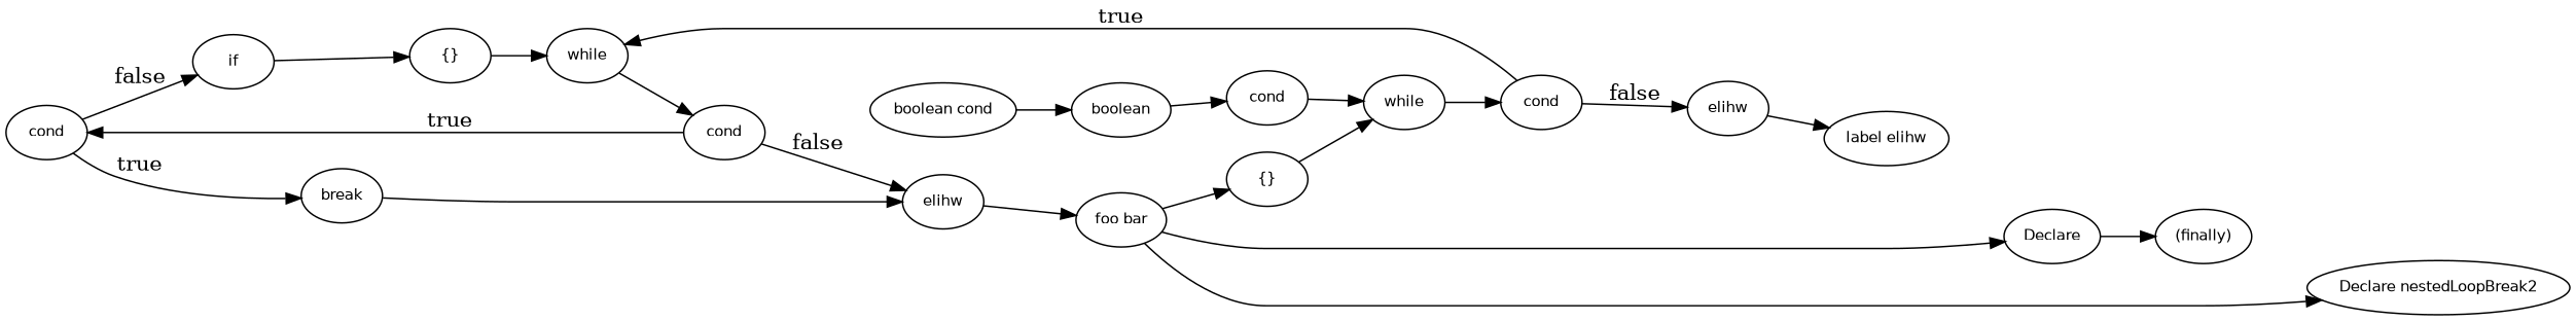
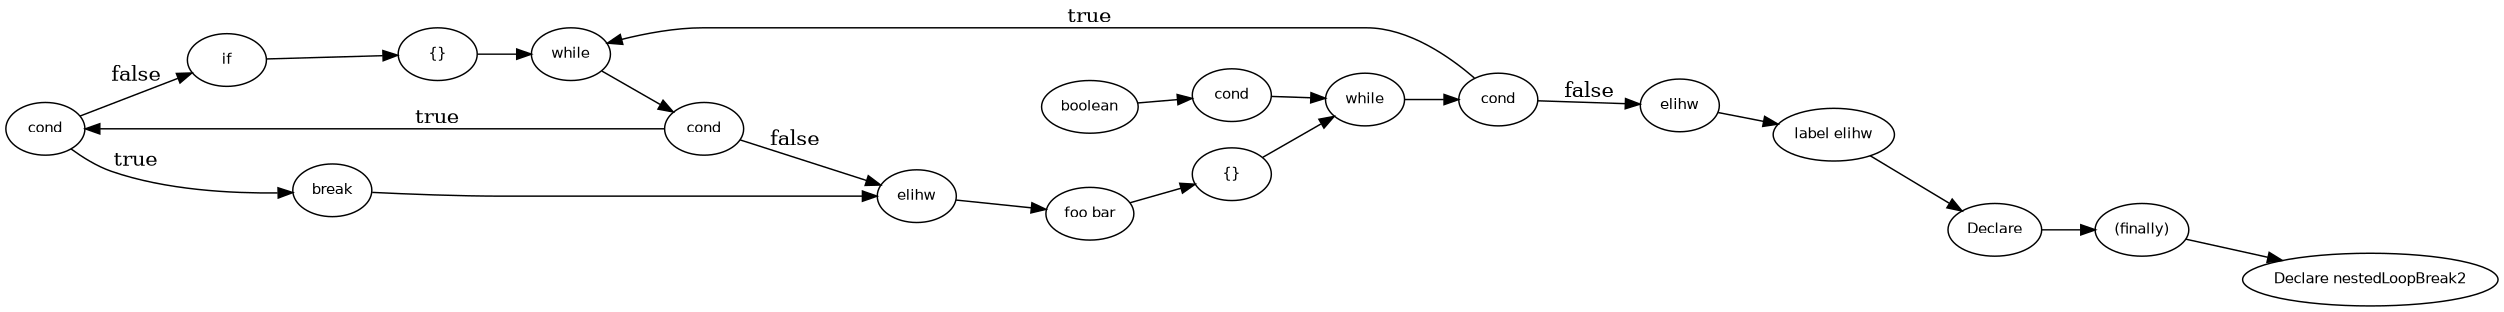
  digraph {
    rankdir=LR
    node [fontname=Helvetica fontsize=10]
    n1 [label=cond]
    n2 [label=if]
    n3 [label=break]
    n4 [label="{}"]
    n5 [label=elihw]
    n6 [label=while]
    n7 [label=cond]
    n8 [label="foo bar"]
    n9 [label="{}"]
    n10 [label=while]
    n11 [label=cond]
    n12 [label=elihw]
    n13 [label="label elihw"]
    n14 [label=Declare]
    n15 [label="(finally)"]
    n16 [label=cond]
    n17 [label=boolean]
-   n18 [label="boolean cond"]
    n19 [label="Declare nestedLoopBreak2"]
    n1 -> n2 [label=false]
    n1 -> n3 [label=true]
    n2 -> n4
    n3 -> n5
    n4 -> n6
    n5 -> n8
    n6 -> n7
    n7 -> n1 [label=true]
    n7 -> n5 [label=false]
    n8 -> n9
    n9 -> n10
    n10 -> n11
    n11 -> n6 [label=true]
    n11 -> n12 [label=false]
    n12 -> n13
-   n8 -> n14
+   n13 -> n14
    n14 -> n15
-   n8 -> n19
+   n15 -> n19
    n16 -> n10
    n17 -> n16
-   n18 -> n17
  }
